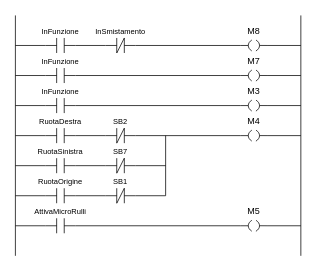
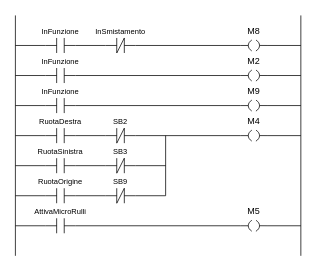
  <mxCell id="0" />
  <mxCell id="1" parent="0" />
  <mxCell id="2" value="" style="endArrow=none;html=1;rounded=0;" parent="1" edge="1"><mxGeometry width="50" height="50" relative="1" as="geometry"><mxPoint x="20" y="340" as="sourcePoint" /><mxPoint x="20" y="20" as="targetPoint" /></mxGeometry></mxCell>
  <mxCell id="3" value="" style="endArrow=none;html=1;rounded=0;" parent="1" edge="1"><mxGeometry width="50" height="50" relative="1" as="geometry"><mxPoint x="20" y="100" as="sourcePoint" /><mxPoint x="60" y="100" as="targetPoint" /></mxGeometry></mxCell>
  <mxCell id="4" value="" style="endArrow=none;html=1;rounded=0;" parent="1" edge="1"><mxGeometry width="50" height="50" relative="1" as="geometry"><mxPoint x="400" y="340" as="sourcePoint" /><mxPoint x="400" y="20" as="targetPoint" /></mxGeometry></mxCell>
  <mxCell id="5" value="" style="endArrow=none;html=1;rounded=0;" parent="1" edge="1"><mxGeometry width="50" height="50" relative="1" as="geometry"><mxPoint x="355" y="60" as="sourcePoint" /><mxPoint x="400" y="60" as="targetPoint" /></mxGeometry></mxCell>
  <mxCell id="6" value="" style="endArrow=none;html=1;rounded=0;" parent="1" edge="1"><mxGeometry width="50" height="50" relative="1" as="geometry"><mxPoint x="20" y="60" as="sourcePoint" /><mxPoint x="60" y="60" as="targetPoint" /></mxGeometry></mxCell>
  <mxCell id="7" value="SB2" style="group;labelPosition=center;verticalLabelPosition=top;align=center;verticalAlign=bottom;fontSize=10;" parent="1" vertex="1" connectable="0"><mxGeometry x="140" y="170" width="40" height="20" as="geometry" /></mxCell>
  <mxCell id="8" value="" style="endArrow=none;html=1;rounded=0;" parent="7" edge="1"><mxGeometry width="50" height="50" relative="1" as="geometry"><mxPoint y="10" as="sourcePoint" /><mxPoint x="15" y="10" as="targetPoint" /></mxGeometry></mxCell>
  <mxCell id="9" value="" style="endArrow=none;html=1;rounded=0;" parent="7" edge="1"><mxGeometry width="50" height="50" relative="1" as="geometry"><mxPoint x="14.92" as="sourcePoint" /><mxPoint x="14.92" y="20" as="targetPoint" /></mxGeometry></mxCell>
  <mxCell id="10" value="" style="endArrow=none;html=1;rounded=0;" parent="7" edge="1"><mxGeometry width="50" height="50" relative="1" as="geometry"><mxPoint x="25" as="sourcePoint" /><mxPoint x="25" y="20" as="targetPoint" /></mxGeometry></mxCell>
  <mxCell id="11" value="" style="endArrow=none;html=1;rounded=0;" parent="7" edge="1"><mxGeometry width="50" height="50" relative="1" as="geometry"><mxPoint x="25" y="10" as="sourcePoint" /><mxPoint x="40" y="10" as="targetPoint" /></mxGeometry></mxCell>
  <mxCell id="12" value="" style="endArrow=none;html=1;rounded=0;" parent="7" edge="1"><mxGeometry width="50" height="50" relative="1" as="geometry"><mxPoint x="15" y="20" as="sourcePoint" /><mxPoint x="25" as="targetPoint" /></mxGeometry></mxCell>
  <mxCell id="13" value="InFunzione" style="group;labelPosition=center;verticalLabelPosition=top;align=center;verticalAlign=bottom;fontSize=10;" vertex="1" connectable="0" parent="1"><mxGeometry x="60" y="50" width="40" height="20" as="geometry" /></mxCell>
  <mxCell id="14" value="" style="endArrow=none;html=1;rounded=0;" edge="1" parent="13"><mxGeometry width="50" height="50" relative="1" as="geometry"><mxPoint y="10" as="sourcePoint" /><mxPoint x="15" y="10" as="targetPoint" /></mxGeometry></mxCell>
  <mxCell id="15" value="" style="endArrow=none;html=1;rounded=0;" edge="1" parent="13"><mxGeometry width="50" height="50" relative="1" as="geometry"><mxPoint x="14.92" as="sourcePoint" /><mxPoint x="14.92" y="20" as="targetPoint" /></mxGeometry></mxCell>
  <mxCell id="16" value="" style="endArrow=none;html=1;rounded=0;" edge="1" parent="13"><mxGeometry width="50" height="50" relative="1" as="geometry"><mxPoint x="25" as="sourcePoint" /><mxPoint x="25" y="20" as="targetPoint" /></mxGeometry></mxCell>
  <mxCell id="17" value="" style="endArrow=none;html=1;rounded=0;" edge="1" parent="13"><mxGeometry width="50" height="50" relative="1" as="geometry"><mxPoint x="25" y="10" as="sourcePoint" /><mxPoint x="40" y="10" as="targetPoint" /></mxGeometry></mxCell>
  <mxCell id="18" value="" style="endArrow=none;html=1;rounded=0;" edge="1" parent="1"><mxGeometry width="50" height="50" relative="1" as="geometry"><mxPoint x="100" y="60" as="sourcePoint" /><mxPoint x="140" y="60" as="targetPoint" /></mxGeometry></mxCell>
  <mxCell id="19" value="" style="endArrow=none;html=1;rounded=0;" edge="1" parent="1"><mxGeometry width="50" height="50" relative="1" as="geometry"><mxPoint x="180" y="60" as="sourcePoint" /><mxPoint x="320" y="60" as="targetPoint" /></mxGeometry></mxCell>
  <mxCell id="20" value="InFunzione" style="group;labelPosition=center;verticalLabelPosition=top;align=center;verticalAlign=bottom;fontSize=10;" vertex="1" connectable="0" parent="1"><mxGeometry x="60" y="90" width="40" height="20" as="geometry" /></mxCell>
  <mxCell id="21" value="" style="endArrow=none;html=1;rounded=0;" edge="1" parent="20"><mxGeometry width="50" height="50" relative="1" as="geometry"><mxPoint y="10" as="sourcePoint" /><mxPoint x="15" y="10" as="targetPoint" /></mxGeometry></mxCell>
  <mxCell id="22" value="" style="endArrow=none;html=1;rounded=0;" edge="1" parent="20"><mxGeometry width="50" height="50" relative="1" as="geometry"><mxPoint x="14.92" as="sourcePoint" /><mxPoint x="14.92" y="20" as="targetPoint" /></mxGeometry></mxCell>
  <mxCell id="23" value="" style="endArrow=none;html=1;rounded=0;" edge="1" parent="20"><mxGeometry width="50" height="50" relative="1" as="geometry"><mxPoint x="25" as="sourcePoint" /><mxPoint x="25" y="20" as="targetPoint" /></mxGeometry></mxCell>
  <mxCell id="24" value="" style="endArrow=none;html=1;rounded=0;" edge="1" parent="20"><mxGeometry width="50" height="50" relative="1" as="geometry"><mxPoint x="25" y="10" as="sourcePoint" /><mxPoint x="40" y="10" as="targetPoint" /></mxGeometry></mxCell>
  <mxCell id="25" value="" style="endArrow=none;html=1;rounded=0;" edge="1" parent="1"><mxGeometry width="50" height="50" relative="1" as="geometry"><mxPoint x="100" y="100" as="sourcePoint" /><mxPoint x="320" y="100" as="targetPoint" /></mxGeometry></mxCell>
  <mxCell id="26" value="" style="endArrow=none;html=1;rounded=0;" edge="1" parent="1"><mxGeometry width="50" height="50" relative="1" as="geometry"><mxPoint x="400" y="100" as="sourcePoint" /><mxPoint x="355" y="100" as="targetPoint" /></mxGeometry></mxCell>
  <mxCell id="27" value="" style="endArrow=none;html=1;rounded=0;" edge="1" parent="1"><mxGeometry width="50" height="50" relative="1" as="geometry"><mxPoint x="20" y="140" as="sourcePoint" /><mxPoint x="60" y="140" as="targetPoint" /></mxGeometry></mxCell>
  <mxCell id="28" value="InFunzione" style="group;labelPosition=center;verticalLabelPosition=top;align=center;verticalAlign=bottom;fontSize=10;" vertex="1" connectable="0" parent="1"><mxGeometry x="60" y="130" width="40" height="20" as="geometry" /></mxCell>
  <mxCell id="29" value="" style="endArrow=none;html=1;rounded=0;" edge="1" parent="28"><mxGeometry width="50" height="50" relative="1" as="geometry"><mxPoint y="10" as="sourcePoint" /><mxPoint x="15" y="10" as="targetPoint" /></mxGeometry></mxCell>
  <mxCell id="30" value="" style="endArrow=none;html=1;rounded=0;" edge="1" parent="28"><mxGeometry width="50" height="50" relative="1" as="geometry"><mxPoint x="14.92" as="sourcePoint" /><mxPoint x="14.92" y="20" as="targetPoint" /></mxGeometry></mxCell>
  <mxCell id="31" value="" style="endArrow=none;html=1;rounded=0;" edge="1" parent="28"><mxGeometry width="50" height="50" relative="1" as="geometry"><mxPoint x="25" as="sourcePoint" /><mxPoint x="25" y="20" as="targetPoint" /></mxGeometry></mxCell>
  <mxCell id="32" value="" style="endArrow=none;html=1;rounded=0;" edge="1" parent="28"><mxGeometry width="50" height="50" relative="1" as="geometry"><mxPoint x="25" y="10" as="sourcePoint" /><mxPoint x="40" y="10" as="targetPoint" /></mxGeometry></mxCell>
  <mxCell id="33" value="" style="endArrow=none;html=1;rounded=0;" edge="1" parent="1"><mxGeometry width="50" height="50" relative="1" as="geometry"><mxPoint x="100" y="140" as="sourcePoint" /><mxPoint x="320" y="140" as="targetPoint" /></mxGeometry></mxCell>
  <mxCell id="34" value="" style="endArrow=none;html=1;rounded=0;" edge="1" parent="1"><mxGeometry width="50" height="50" relative="1" as="geometry"><mxPoint x="400" y="140" as="sourcePoint" /><mxPoint x="355" y="140" as="targetPoint" /></mxGeometry></mxCell>
  <mxCell id="35" value="RuotaDestra" style="group;labelPosition=center;verticalLabelPosition=top;align=center;verticalAlign=bottom;fontSize=10;" vertex="1" connectable="0" parent="1"><mxGeometry x="60" y="170" width="40" height="20" as="geometry" /></mxCell>
  <mxCell id="36" value="" style="endArrow=none;html=1;rounded=0;" edge="1" parent="35"><mxGeometry width="50" height="50" relative="1" as="geometry"><mxPoint y="10" as="sourcePoint" /><mxPoint x="15" y="10" as="targetPoint" /></mxGeometry></mxCell>
  <mxCell id="37" value="" style="endArrow=none;html=1;rounded=0;" edge="1" parent="35"><mxGeometry width="50" height="50" relative="1" as="geometry"><mxPoint x="14.92" as="sourcePoint" /><mxPoint x="14.92" y="20" as="targetPoint" /></mxGeometry></mxCell>
  <mxCell id="38" value="" style="endArrow=none;html=1;rounded=0;" edge="1" parent="35"><mxGeometry width="50" height="50" relative="1" as="geometry"><mxPoint x="25" as="sourcePoint" /><mxPoint x="25" y="20" as="targetPoint" /></mxGeometry></mxCell>
  <mxCell id="39" value="" style="endArrow=none;html=1;rounded=0;" edge="1" parent="35"><mxGeometry width="50" height="50" relative="1" as="geometry"><mxPoint x="25" y="10" as="sourcePoint" /><mxPoint x="40" y="10" as="targetPoint" /></mxGeometry></mxCell>
  <mxCell id="40" value="" style="endArrow=none;html=1;rounded=0;" edge="1" parent="1"><mxGeometry width="50" height="50" relative="1" as="geometry"><mxPoint x="20" y="180" as="sourcePoint" /><mxPoint x="60" y="180" as="targetPoint" /></mxGeometry></mxCell>
  <mxCell id="41" value="InSmistamento" style="group;labelPosition=center;verticalLabelPosition=top;align=center;verticalAlign=bottom;fontSize=10;" vertex="1" connectable="0" parent="1"><mxGeometry x="140" y="50" width="40" height="20" as="geometry" /></mxCell>
  <mxCell id="42" value="" style="endArrow=none;html=1;rounded=0;" edge="1" parent="41"><mxGeometry width="50" height="50" relative="1" as="geometry"><mxPoint y="10" as="sourcePoint" /><mxPoint x="15" y="10" as="targetPoint" /></mxGeometry></mxCell>
  <mxCell id="43" value="" style="endArrow=none;html=1;rounded=0;" edge="1" parent="41"><mxGeometry width="50" height="50" relative="1" as="geometry"><mxPoint x="14.92" as="sourcePoint" /><mxPoint x="14.92" y="20" as="targetPoint" /></mxGeometry></mxCell>
  <mxCell id="44" value="" style="endArrow=none;html=1;rounded=0;" edge="1" parent="41"><mxGeometry width="50" height="50" relative="1" as="geometry"><mxPoint x="25" as="sourcePoint" /><mxPoint x="25" y="20" as="targetPoint" /></mxGeometry></mxCell>
  <mxCell id="45" value="" style="endArrow=none;html=1;rounded=0;" edge="1" parent="41"><mxGeometry width="50" height="50" relative="1" as="geometry"><mxPoint x="25" y="10" as="sourcePoint" /><mxPoint x="40" y="10" as="targetPoint" /></mxGeometry></mxCell>
  <mxCell id="46" value="" style="endArrow=none;html=1;rounded=0;" edge="1" parent="41"><mxGeometry width="50" height="50" relative="1" as="geometry"><mxPoint x="15" y="20" as="sourcePoint" /><mxPoint x="25" as="targetPoint" /></mxGeometry></mxCell>
  <mxCell id="47" value="" style="endArrow=none;html=1;rounded=0;" edge="1" parent="1"><mxGeometry width="50" height="50" relative="1" as="geometry"><mxPoint x="100" y="180" as="sourcePoint" /><mxPoint x="140" y="180" as="targetPoint" /></mxGeometry></mxCell>
  <mxCell id="48" value="" style="endArrow=none;html=1;rounded=0;" edge="1" parent="1"><mxGeometry width="50" height="50" relative="1" as="geometry"><mxPoint x="400" y="180" as="sourcePoint" /><mxPoint x="355" y="180" as="targetPoint" /></mxGeometry></mxCell>
  <mxCell id="49" value="" style="endArrow=none;html=1;rounded=0;" edge="1" parent="1"><mxGeometry width="50" height="50" relative="1" as="geometry"><mxPoint x="180" y="180" as="sourcePoint" /><mxPoint x="320" y="180" as="targetPoint" /></mxGeometry></mxCell>
- <mxCell id="50" value="SB7" style="group;labelPosition=center;verticalLabelPosition=top;align=center;verticalAlign=bottom;fontSize=10;" vertex="1" connectable="0" parent="1"><mxGeometry x="140" y="210" width="40" height="20" as="geometry" /></mxCell>
+ <mxCell id="50" value="SB3" style="group;labelPosition=center;verticalLabelPosition=top;align=center;verticalAlign=bottom;fontSize=10;" vertex="1" connectable="0" parent="1"><mxGeometry x="140" y="210" width="40" height="20" as="geometry" /></mxCell>
  <mxCell id="51" value="" style="endArrow=none;html=1;rounded=0;" edge="1" parent="50"><mxGeometry width="50" height="50" relative="1" as="geometry"><mxPoint y="10" as="sourcePoint" /><mxPoint x="15" y="10" as="targetPoint" /></mxGeometry></mxCell>
  <mxCell id="52" value="" style="endArrow=none;html=1;rounded=0;" edge="1" parent="50"><mxGeometry width="50" height="50" relative="1" as="geometry"><mxPoint x="14.92" as="sourcePoint" /><mxPoint x="14.92" y="20" as="targetPoint" /></mxGeometry></mxCell>
  <mxCell id="53" value="" style="endArrow=none;html=1;rounded=0;" edge="1" parent="50"><mxGeometry width="50" height="50" relative="1" as="geometry"><mxPoint x="25" as="sourcePoint" /><mxPoint x="25" y="20" as="targetPoint" /></mxGeometry></mxCell>
  <mxCell id="54" value="" style="endArrow=none;html=1;rounded=0;" edge="1" parent="50"><mxGeometry width="50" height="50" relative="1" as="geometry"><mxPoint x="25" y="10" as="sourcePoint" /><mxPoint x="40" y="10" as="targetPoint" /></mxGeometry></mxCell>
  <mxCell id="55" value="" style="endArrow=none;html=1;rounded=0;" edge="1" parent="50"><mxGeometry width="50" height="50" relative="1" as="geometry"><mxPoint x="15" y="20" as="sourcePoint" /><mxPoint x="25" as="targetPoint" /></mxGeometry></mxCell>
  <mxCell id="56" value="RuotaSinistra" style="group;labelPosition=center;verticalLabelPosition=top;align=center;verticalAlign=bottom;fontSize=10;" vertex="1" connectable="0" parent="1"><mxGeometry x="60" y="210" width="40" height="20" as="geometry" /></mxCell>
  <mxCell id="57" value="" style="endArrow=none;html=1;rounded=0;" edge="1" parent="56"><mxGeometry width="50" height="50" relative="1" as="geometry"><mxPoint y="10" as="sourcePoint" /><mxPoint x="15" y="10" as="targetPoint" /></mxGeometry></mxCell>
  <mxCell id="58" value="" style="endArrow=none;html=1;rounded=0;" edge="1" parent="56"><mxGeometry width="50" height="50" relative="1" as="geometry"><mxPoint x="14.92" as="sourcePoint" /><mxPoint x="14.92" y="20" as="targetPoint" /></mxGeometry></mxCell>
  <mxCell id="59" value="" style="endArrow=none;html=1;rounded=0;" edge="1" parent="56"><mxGeometry width="50" height="50" relative="1" as="geometry"><mxPoint x="25" as="sourcePoint" /><mxPoint x="25" y="20" as="targetPoint" /></mxGeometry></mxCell>
  <mxCell id="60" value="" style="endArrow=none;html=1;rounded=0;" edge="1" parent="56"><mxGeometry width="50" height="50" relative="1" as="geometry"><mxPoint x="25" y="10" as="sourcePoint" /><mxPoint x="40" y="10" as="targetPoint" /></mxGeometry></mxCell>
  <mxCell id="61" value="" style="endArrow=none;html=1;rounded=0;" edge="1" parent="1"><mxGeometry width="50" height="50" relative="1" as="geometry"><mxPoint x="20" y="220" as="sourcePoint" /><mxPoint x="60" y="220" as="targetPoint" /></mxGeometry></mxCell>
  <mxCell id="62" value="" style="endArrow=none;html=1;rounded=0;" edge="1" parent="1"><mxGeometry width="50" height="50" relative="1" as="geometry"><mxPoint x="100" y="220" as="sourcePoint" /><mxPoint x="140" y="220" as="targetPoint" /></mxGeometry></mxCell>
  <mxCell id="63" value="" style="endArrow=none;html=1;rounded=0;" edge="1" parent="1"><mxGeometry width="50" height="50" relative="1" as="geometry"><mxPoint x="180" y="220" as="sourcePoint" /><mxPoint x="220" y="220" as="targetPoint" /></mxGeometry></mxCell>
  <mxCell id="64" value="RuotaOrigine" style="group;labelPosition=center;verticalLabelPosition=top;align=center;verticalAlign=bottom;fontSize=10;" vertex="1" connectable="0" parent="1"><mxGeometry x="60" y="250" width="40" height="20" as="geometry" /></mxCell>
  <mxCell id="65" value="" style="endArrow=none;html=1;rounded=0;" edge="1" parent="64"><mxGeometry width="50" height="50" relative="1" as="geometry"><mxPoint y="10" as="sourcePoint" /><mxPoint x="15" y="10" as="targetPoint" /></mxGeometry></mxCell>
  <mxCell id="66" value="" style="endArrow=none;html=1;rounded=0;" edge="1" parent="64"><mxGeometry width="50" height="50" relative="1" as="geometry"><mxPoint x="14.92" as="sourcePoint" /><mxPoint x="14.92" y="20" as="targetPoint" /></mxGeometry></mxCell>
  <mxCell id="67" value="" style="endArrow=none;html=1;rounded=0;" edge="1" parent="64"><mxGeometry width="50" height="50" relative="1" as="geometry"><mxPoint x="25" as="sourcePoint" /><mxPoint x="25" y="20" as="targetPoint" /></mxGeometry></mxCell>
  <mxCell id="68" value="" style="endArrow=none;html=1;rounded=0;" edge="1" parent="64"><mxGeometry width="50" height="50" relative="1" as="geometry"><mxPoint x="25" y="10" as="sourcePoint" /><mxPoint x="40" y="10" as="targetPoint" /></mxGeometry></mxCell>
  <mxCell id="69" value="" style="endArrow=none;html=1;rounded=0;" edge="1" parent="1"><mxGeometry width="50" height="50" relative="1" as="geometry"><mxPoint x="20" y="260" as="sourcePoint" /><mxPoint x="60" y="260" as="targetPoint" /></mxGeometry></mxCell>
- <mxCell id="70" value="SB1" style="group;labelPosition=center;verticalLabelPosition=top;align=center;verticalAlign=bottom;fontSize=10;" vertex="1" connectable="0" parent="1"><mxGeometry x="140" y="250" width="40" height="20" as="geometry" /></mxCell>
+ <mxCell id="70" value="SB9" style="group;labelPosition=center;verticalLabelPosition=top;align=center;verticalAlign=bottom;fontSize=10;" vertex="1" connectable="0" parent="1"><mxGeometry x="140" y="250" width="40" height="20" as="geometry" /></mxCell>
  <mxCell id="71" value="" style="endArrow=none;html=1;rounded=0;" edge="1" parent="70"><mxGeometry width="50" height="50" relative="1" as="geometry"><mxPoint y="10" as="sourcePoint" /><mxPoint x="15" y="10" as="targetPoint" /></mxGeometry></mxCell>
  <mxCell id="72" value="" style="endArrow=none;html=1;rounded=0;" edge="1" parent="70"><mxGeometry width="50" height="50" relative="1" as="geometry"><mxPoint x="14.92" as="sourcePoint" /><mxPoint x="14.92" y="20" as="targetPoint" /></mxGeometry></mxCell>
  <mxCell id="73" value="" style="endArrow=none;html=1;rounded=0;" edge="1" parent="70"><mxGeometry width="50" height="50" relative="1" as="geometry"><mxPoint x="25" as="sourcePoint" /><mxPoint x="25" y="20" as="targetPoint" /></mxGeometry></mxCell>
  <mxCell id="74" value="" style="endArrow=none;html=1;rounded=0;" edge="1" parent="70"><mxGeometry width="50" height="50" relative="1" as="geometry"><mxPoint x="25" y="10" as="sourcePoint" /><mxPoint x="40" y="10" as="targetPoint" /></mxGeometry></mxCell>
  <mxCell id="75" value="" style="endArrow=none;html=1;rounded=0;" edge="1" parent="70"><mxGeometry width="50" height="50" relative="1" as="geometry"><mxPoint x="15" y="20" as="sourcePoint" /><mxPoint x="25" as="targetPoint" /></mxGeometry></mxCell>
  <mxCell id="76" value="" style="endArrow=none;html=1;rounded=0;" edge="1" parent="1"><mxGeometry width="50" height="50" relative="1" as="geometry"><mxPoint x="100" y="260" as="sourcePoint" /><mxPoint x="140" y="260" as="targetPoint" /></mxGeometry></mxCell>
  <mxCell id="77" value="" style="endArrow=none;html=1;rounded=0;" edge="1" parent="1"><mxGeometry width="50" height="50" relative="1" as="geometry"><mxPoint x="180" y="260" as="sourcePoint" /><mxPoint x="220" y="260" as="targetPoint" /></mxGeometry></mxCell>
  <mxCell id="78" value="" style="endArrow=none;html=1;rounded=0;" edge="1" parent="1"><mxGeometry width="50" height="50" relative="1" as="geometry"><mxPoint x="220" y="180" as="sourcePoint" /><mxPoint x="220" y="260" as="targetPoint" /></mxGeometry></mxCell>
  <mxCell id="79" value="AttivaMicroRulli" style="group;labelPosition=center;verticalLabelPosition=top;align=center;verticalAlign=bottom;fontSize=10;" vertex="1" connectable="0" parent="1"><mxGeometry x="60" y="290" width="40" height="20" as="geometry" /></mxCell>
  <mxCell id="80" value="" style="endArrow=none;html=1;rounded=0;" edge="1" parent="79"><mxGeometry width="50" height="50" relative="1" as="geometry"><mxPoint y="10" as="sourcePoint" /><mxPoint x="15" y="10" as="targetPoint" /></mxGeometry></mxCell>
  <mxCell id="81" value="" style="endArrow=none;html=1;rounded=0;" edge="1" parent="79"><mxGeometry width="50" height="50" relative="1" as="geometry"><mxPoint x="14.92" as="sourcePoint" /><mxPoint x="14.92" y="20" as="targetPoint" /></mxGeometry></mxCell>
  <mxCell id="82" value="" style="endArrow=none;html=1;rounded=0;" edge="1" parent="79"><mxGeometry width="50" height="50" relative="1" as="geometry"><mxPoint x="25" as="sourcePoint" /><mxPoint x="25" y="20" as="targetPoint" /></mxGeometry></mxCell>
  <mxCell id="83" value="" style="endArrow=none;html=1;rounded=0;" edge="1" parent="79"><mxGeometry width="50" height="50" relative="1" as="geometry"><mxPoint x="25" y="10" as="sourcePoint" /><mxPoint x="40" y="10" as="targetPoint" /></mxGeometry></mxCell>
  <mxCell id="84" value="" style="endArrow=none;html=1;rounded=0;" edge="1" parent="1"><mxGeometry width="50" height="50" relative="1" as="geometry"><mxPoint x="20" y="300" as="sourcePoint" /><mxPoint x="60" y="300" as="targetPoint" /></mxGeometry></mxCell>
  <mxCell id="85" value="" style="endArrow=none;html=1;rounded=0;" edge="1" parent="1"><mxGeometry width="50" height="50" relative="1" as="geometry"><mxPoint x="100" y="300" as="sourcePoint" /><mxPoint x="320" y="300" as="targetPoint" /></mxGeometry></mxCell>
  <mxCell id="86" value="" style="endArrow=none;html=1;rounded=0;" edge="1" parent="1"><mxGeometry width="50" height="50" relative="1" as="geometry"><mxPoint x="355" y="300" as="sourcePoint" /><mxPoint x="400" y="300" as="targetPoint" /></mxGeometry></mxCell>
  <mxCell id="87" value="M5" style="group;labelPosition=center;verticalLabelPosition=top;align=center;verticalAlign=bottom;" vertex="1" connectable="0" parent="1"><mxGeometry x="315" y="290" width="45" height="20" as="geometry" /></mxCell>
  <mxCell id="88" value="" style="verticalLabelPosition=bottom;verticalAlign=top;html=1;shape=mxgraph.basic.arc;startAngle=0.621;endAngle=0.881;" vertex="1" parent="87"><mxGeometry x="15" width="30" height="20" as="geometry" /></mxCell>
  <mxCell id="89" value="" style="verticalLabelPosition=top;verticalAlign=bottom;html=1;shape=mxgraph.basic.arc;startAngle=0.621;endAngle=0.881;rotation=-180;labelPosition=center;align=center;" vertex="1" parent="87"><mxGeometry width="30" height="20" as="geometry" /></mxCell>
  <mxCell id="90" value="" style="endArrow=none;html=1;rounded=0;exitX=0.001;exitY=0.358;exitDx=0;exitDy=0;exitPerimeter=0;" edge="1" parent="87"><mxGeometry width="50" height="50" relative="1" as="geometry"><mxPoint x="30" y="9.95" as="sourcePoint" /><mxPoint x="40" y="10" as="targetPoint" /></mxGeometry></mxCell>
  <mxCell id="91" value="" style="endArrow=none;html=1;rounded=0;exitX=0.001;exitY=0.358;exitDx=0;exitDy=0;exitPerimeter=0;" edge="1" parent="87"><mxGeometry width="50" height="50" relative="1" as="geometry"><mxPoint x="5" y="10" as="sourcePoint" /><mxPoint x="15" y="10" as="targetPoint" /></mxGeometry></mxCell>
  <mxCell id="92" value="M4" style="group;labelPosition=center;verticalLabelPosition=top;align=center;verticalAlign=bottom;" vertex="1" connectable="0" parent="1"><mxGeometry x="315" y="170" width="45" height="20" as="geometry" /></mxCell>
  <mxCell id="93" value="" style="verticalLabelPosition=bottom;verticalAlign=top;html=1;shape=mxgraph.basic.arc;startAngle=0.621;endAngle=0.881;" vertex="1" parent="92"><mxGeometry x="15" width="30" height="20" as="geometry" /></mxCell>
  <mxCell id="94" value="" style="verticalLabelPosition=top;verticalAlign=bottom;html=1;shape=mxgraph.basic.arc;startAngle=0.621;endAngle=0.881;rotation=-180;labelPosition=center;align=center;" vertex="1" parent="92"><mxGeometry width="30" height="20" as="geometry" /></mxCell>
  <mxCell id="95" value="" style="endArrow=none;html=1;rounded=0;exitX=0.001;exitY=0.358;exitDx=0;exitDy=0;exitPerimeter=0;" edge="1" parent="92"><mxGeometry width="50" height="50" relative="1" as="geometry"><mxPoint x="30" y="9.95" as="sourcePoint" /><mxPoint x="40" y="10" as="targetPoint" /></mxGeometry></mxCell>
  <mxCell id="96" value="" style="endArrow=none;html=1;rounded=0;exitX=0.001;exitY=0.358;exitDx=0;exitDy=0;exitPerimeter=0;" edge="1" parent="92"><mxGeometry width="50" height="50" relative="1" as="geometry"><mxPoint x="5" y="10" as="sourcePoint" /><mxPoint x="15" y="10" as="targetPoint" /></mxGeometry></mxCell>
- <mxCell id="97" value="M3" style="group;labelPosition=center;verticalLabelPosition=top;align=center;verticalAlign=bottom;" vertex="1" connectable="0" parent="1"><mxGeometry x="315" y="130" width="45" height="20" as="geometry" /></mxCell>
+ <mxCell id="97" value="M9" style="group;labelPosition=center;verticalLabelPosition=top;align=center;verticalAlign=bottom;" vertex="1" connectable="0" parent="1"><mxGeometry x="315" y="130" width="45" height="20" as="geometry" /></mxCell>
  <mxCell id="98" value="" style="verticalLabelPosition=bottom;verticalAlign=top;html=1;shape=mxgraph.basic.arc;startAngle=0.621;endAngle=0.881;" vertex="1" parent="97"><mxGeometry x="15" width="30" height="20" as="geometry" /></mxCell>
  <mxCell id="99" value="" style="verticalLabelPosition=top;verticalAlign=bottom;html=1;shape=mxgraph.basic.arc;startAngle=0.621;endAngle=0.881;rotation=-180;labelPosition=center;align=center;" vertex="1" parent="97"><mxGeometry width="30" height="20" as="geometry" /></mxCell>
  <mxCell id="100" value="" style="endArrow=none;html=1;rounded=0;exitX=0.001;exitY=0.358;exitDx=0;exitDy=0;exitPerimeter=0;" edge="1" parent="97"><mxGeometry width="50" height="50" relative="1" as="geometry"><mxPoint x="30" y="9.95" as="sourcePoint" /><mxPoint x="40" y="10" as="targetPoint" /></mxGeometry></mxCell>
  <mxCell id="101" value="" style="endArrow=none;html=1;rounded=0;exitX=0.001;exitY=0.358;exitDx=0;exitDy=0;exitPerimeter=0;" edge="1" parent="97"><mxGeometry width="50" height="50" relative="1" as="geometry"><mxPoint x="5" y="10" as="sourcePoint" /><mxPoint x="15" y="10" as="targetPoint" /></mxGeometry></mxCell>
- <mxCell id="102" value="M7" style="group;labelPosition=center;verticalLabelPosition=top;align=center;verticalAlign=bottom;" vertex="1" connectable="0" parent="1"><mxGeometry x="315" y="90" width="45" height="20" as="geometry" /></mxCell>
+ <mxCell id="102" value="M2" style="group;labelPosition=center;verticalLabelPosition=top;align=center;verticalAlign=bottom;" vertex="1" connectable="0" parent="1"><mxGeometry x="315" y="90" width="45" height="20" as="geometry" /></mxCell>
  <mxCell id="103" value="" style="verticalLabelPosition=bottom;verticalAlign=top;html=1;shape=mxgraph.basic.arc;startAngle=0.621;endAngle=0.881;" vertex="1" parent="102"><mxGeometry x="15" width="30" height="20" as="geometry" /></mxCell>
  <mxCell id="104" value="" style="verticalLabelPosition=top;verticalAlign=bottom;html=1;shape=mxgraph.basic.arc;startAngle=0.621;endAngle=0.881;rotation=-180;labelPosition=center;align=center;" vertex="1" parent="102"><mxGeometry width="30" height="20" as="geometry" /></mxCell>
  <mxCell id="105" value="" style="endArrow=none;html=1;rounded=0;exitX=0.001;exitY=0.358;exitDx=0;exitDy=0;exitPerimeter=0;" edge="1" parent="102"><mxGeometry width="50" height="50" relative="1" as="geometry"><mxPoint x="30" y="9.95" as="sourcePoint" /><mxPoint x="40" y="10" as="targetPoint" /></mxGeometry></mxCell>
  <mxCell id="106" value="" style="endArrow=none;html=1;rounded=0;exitX=0.001;exitY=0.358;exitDx=0;exitDy=0;exitPerimeter=0;" edge="1" parent="102"><mxGeometry width="50" height="50" relative="1" as="geometry"><mxPoint x="5" y="10" as="sourcePoint" /><mxPoint x="15" y="10" as="targetPoint" /></mxGeometry></mxCell>
  <mxCell id="107" value="M8" style="group;labelPosition=center;verticalLabelPosition=top;align=center;verticalAlign=bottom;" vertex="1" connectable="0" parent="1"><mxGeometry x="315" y="50" width="45" height="20" as="geometry" /></mxCell>
  <mxCell id="108" value="" style="verticalLabelPosition=bottom;verticalAlign=top;html=1;shape=mxgraph.basic.arc;startAngle=0.621;endAngle=0.881;" vertex="1" parent="107"><mxGeometry x="15" width="30" height="20" as="geometry" /></mxCell>
  <mxCell id="109" value="" style="verticalLabelPosition=top;verticalAlign=bottom;html=1;shape=mxgraph.basic.arc;startAngle=0.621;endAngle=0.881;rotation=-180;labelPosition=center;align=center;" vertex="1" parent="107"><mxGeometry width="30" height="20" as="geometry" /></mxCell>
  <mxCell id="110" value="" style="endArrow=none;html=1;rounded=0;exitX=0.001;exitY=0.358;exitDx=0;exitDy=0;exitPerimeter=0;" edge="1" parent="107"><mxGeometry width="50" height="50" relative="1" as="geometry"><mxPoint x="30" y="9.95" as="sourcePoint" /><mxPoint x="40" y="10" as="targetPoint" /></mxGeometry></mxCell>
  <mxCell id="111" value="" style="endArrow=none;html=1;rounded=0;exitX=0.001;exitY=0.358;exitDx=0;exitDy=0;exitPerimeter=0;" edge="1" parent="107"><mxGeometry width="50" height="50" relative="1" as="geometry"><mxPoint x="5" y="10" as="sourcePoint" /><mxPoint x="15" y="10" as="targetPoint" /></mxGeometry></mxCell>
